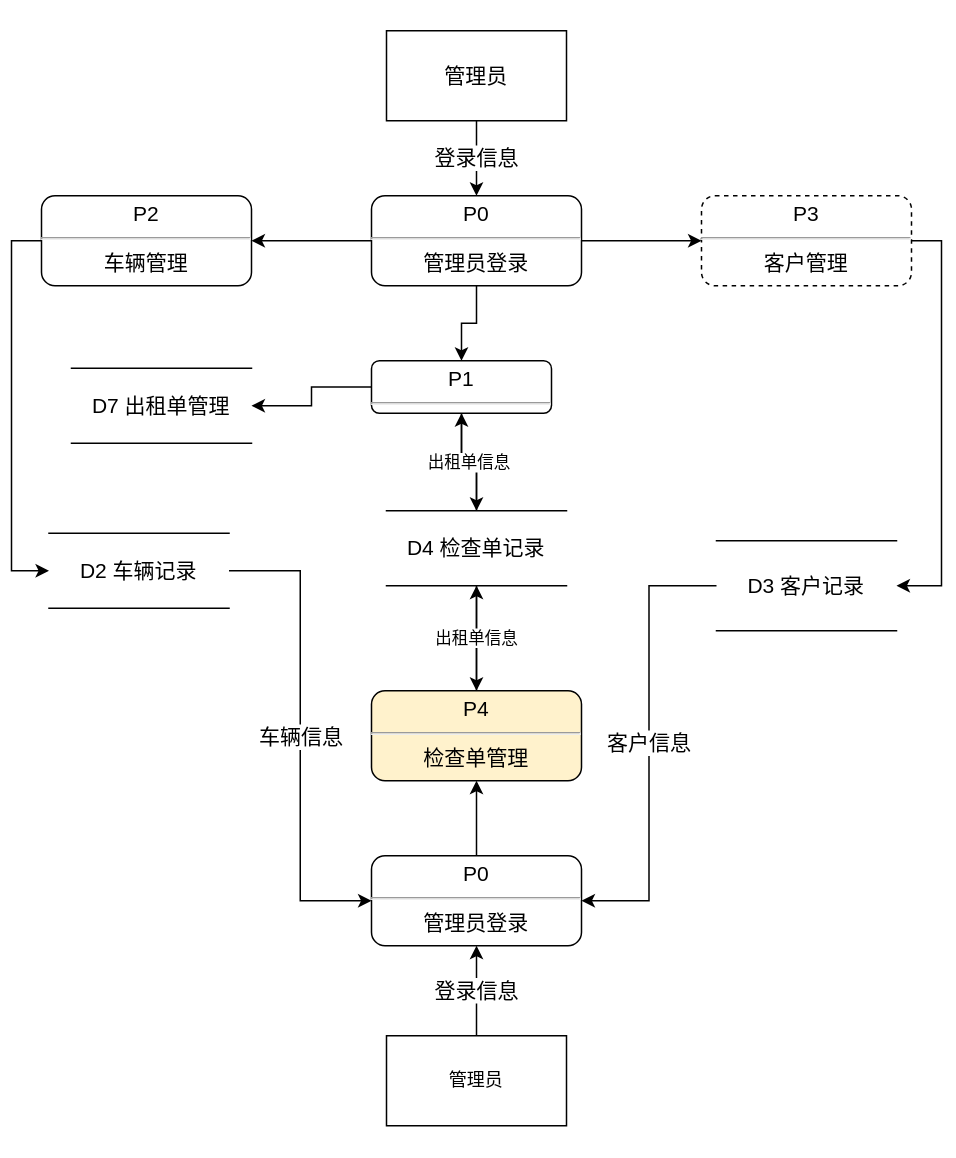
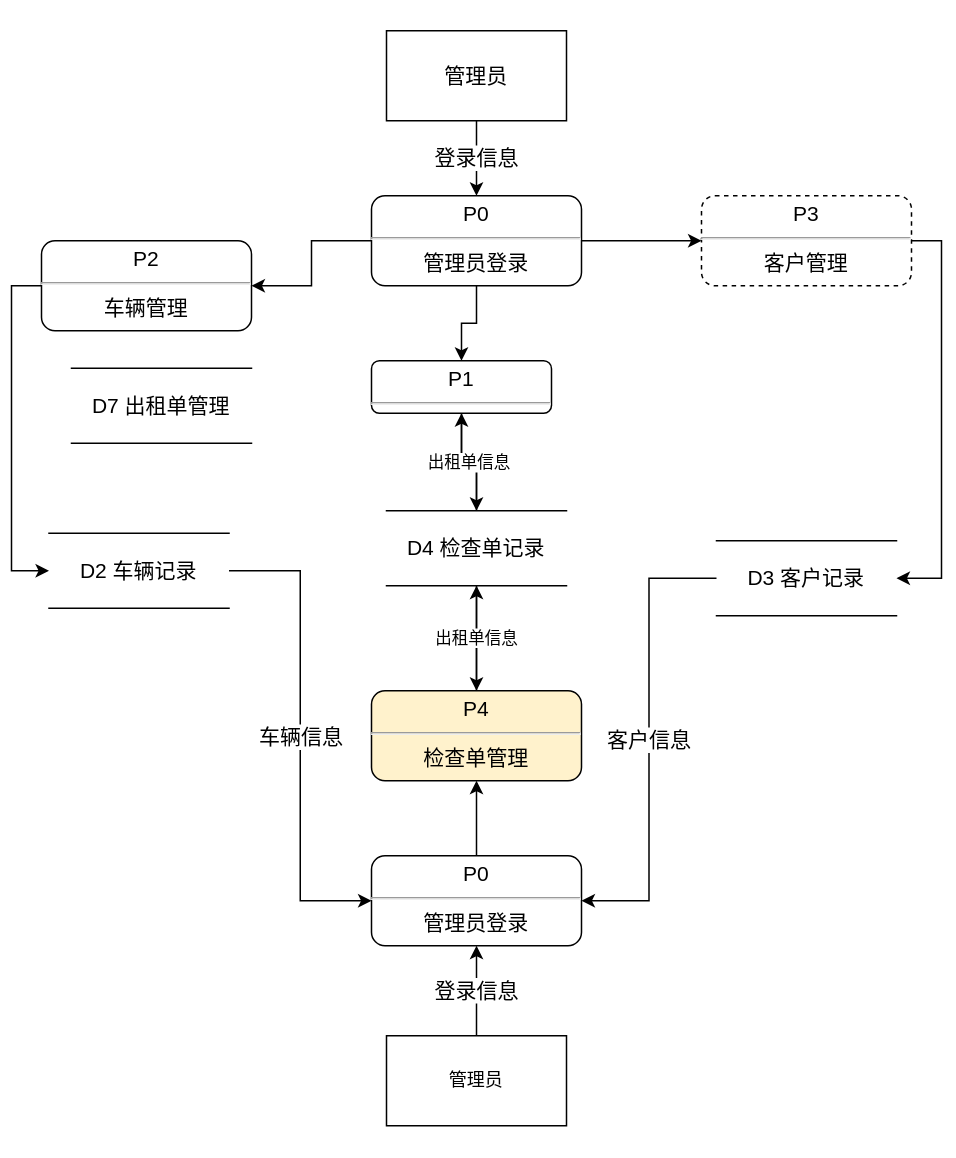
  <mxCell id="0" />
  <mxCell id="1" parent="0" />
  <mxCell id="2" value="登录信息" style="edgeStyle=orthogonalEdgeStyle;rounded=0;orthogonalLoop=1;jettySize=auto;html=1;exitX=0.5;exitY=1;exitDx=0;exitDy=0;entryX=0.5;entryY=0;entryDx=0;entryDy=0;fontSize=14;fontStyle=0" parent="1" source="3" target="7" edge="1"><mxGeometry relative="1" as="geometry" /></mxCell>
  <mxCell id="3" value="管理员" style="rounded=0;whiteSpace=wrap;html=1;fontSize=14;fontStyle=0" parent="1" vertex="1"><mxGeometry x="250" y="20" width="120" height="60" as="geometry" /></mxCell>
  <mxCell id="4" style="edgeStyle=orthogonalEdgeStyle;rounded=0;orthogonalLoop=1;jettySize=auto;html=1;exitX=0.5;exitY=1;exitDx=0;exitDy=0;entryX=0.5;entryY=0;entryDx=0;entryDy=0;fontSize=14;fontStyle=0" parent="1" source="7" target="10" edge="1"><mxGeometry relative="1" as="geometry" /></mxCell>
  <mxCell id="5" style="edgeStyle=orthogonalEdgeStyle;rounded=0;orthogonalLoop=1;jettySize=auto;html=1;exitX=0;exitY=0.5;exitDx=0;exitDy=0;entryX=1;entryY=0.5;entryDx=0;entryDy=0;fontSize=14;fontStyle=0" parent="1" source="7" target="13" edge="1"><mxGeometry relative="1" as="geometry" /></mxCell>
  <mxCell id="6" style="edgeStyle=orthogonalEdgeStyle;rounded=0;orthogonalLoop=1;jettySize=auto;html=1;exitX=1;exitY=0.5;exitDx=0;exitDy=0;entryX=0;entryY=0.5;entryDx=0;entryDy=0;fontSize=14;fontStyle=0" parent="1" source="7" target="21" edge="1"><mxGeometry relative="1" as="geometry" /></mxCell>
  <mxCell id="7" value="&lt;p style=&quot;margin: 4px 0px 0px; font-size: 14px;&quot;&gt;&lt;span style=&quot;font-size: 14px;&quot;&gt;P0&lt;/span&gt;&lt;/p&gt;&lt;hr style=&quot;font-size: 14px;&quot;&gt;&lt;div style=&quot;height: 2px; font-size: 14px;&quot;&gt;管理员登录&lt;/div&gt;" style="verticalAlign=top;align=center;overflow=fill;fontSize=14;fontFamily=Helvetica;html=1;whiteSpace=wrap;fontStyle=0;rounded=1;" parent="1" vertex="1"><mxGeometry x="240" y="130" width="140" height="60" as="geometry" /></mxCell>
- <mxCell id="8" style="edgeStyle=orthogonalEdgeStyle;rounded=0;orthogonalLoop=1;jettySize=auto;html=1;exitX=0;exitY=0.5;exitDx=0;exitDy=0;entryX=1;entryY=0.5;entryDx=0;entryDy=0;fontSize=14;fontStyle=0" parent="1" source="10" target="11" edge="1"><mxGeometry relative="1" as="geometry" /></mxCell>
  <mxCell id="9" style="edgeStyle=orthogonalEdgeStyle;rounded=0;orthogonalLoop=1;jettySize=auto;html=1;exitX=0.5;exitY=1;exitDx=0;exitDy=0;entryX=0.5;entryY=0;entryDx=0;entryDy=0;" parent="1" source="10" target="28" edge="1"><mxGeometry relative="1" as="geometry" /></mxCell>
  <mxCell id="10" value="&lt;p style=&quot;margin: 4px 0px 0px; font-size: 14px;&quot;&gt;&lt;span style=&quot;font-size: 14px;&quot;&gt;P1&lt;/span&gt;&lt;/p&gt;&lt;hr style=&quot;font-size: 14px;&quot;&gt;&lt;div style=&quot;height: 2px; font-size: 14px;&quot;&gt;出租单管理&lt;/div&gt;" style="verticalAlign=top;align=center;overflow=fill;fontSize=14;fontFamily=Helvetica;html=1;whiteSpace=wrap;fontStyle=0;rounded=1;" parent="1" vertex="1"><mxGeometry x="240" y="240" width="120" height="35" as="geometry" /></mxCell>
  <mxCell id="11" value="D7 出租单管理" style="shape=partialRectangle;whiteSpace=wrap;html=1;left=0;right=0;fillColor=none;fontSize=14;fontStyle=0" parent="1" vertex="1"><mxGeometry x="40" y="245" width="120" height="50" as="geometry" /></mxCell>
  <mxCell id="12" style="edgeStyle=orthogonalEdgeStyle;rounded=0;orthogonalLoop=1;jettySize=auto;html=1;exitX=0;exitY=0.5;exitDx=0;exitDy=0;entryX=0;entryY=0.5;entryDx=0;entryDy=0;fontSize=14;fontStyle=0" parent="1" source="13" target="15" edge="1"><mxGeometry relative="1" as="geometry" /></mxCell>
- <mxCell id="13" value="&lt;p style=&quot;margin: 4px 0px 0px; font-size: 14px;&quot;&gt;&lt;span style=&quot;font-size: 14px;&quot;&gt;P2&lt;/span&gt;&lt;/p&gt;&lt;hr style=&quot;font-size: 14px;&quot;&gt;&lt;div style=&quot;height: 2px; font-size: 14px;&quot;&gt;车辆管理&lt;/div&gt;" style="verticalAlign=top;align=center;overflow=fill;fontSize=14;fontFamily=Helvetica;html=1;whiteSpace=wrap;fontStyle=0;rounded=1;" parent="1" vertex="1"><mxGeometry x="20" y="130" width="140" height="60" as="geometry" /></mxCell>
+ <mxCell id="13" value="&lt;p style=&quot;margin: 4px 0px 0px; font-size: 14px;&quot;&gt;&lt;span style=&quot;font-size: 14px;&quot;&gt;P2&lt;/span&gt;&lt;/p&gt;&lt;hr style=&quot;font-size: 14px;&quot;&gt;&lt;div style=&quot;height: 2px; font-size: 14px;&quot;&gt;车辆管理&lt;/div&gt;" style="verticalAlign=top;align=center;overflow=fill;fontSize=14;fontFamily=Helvetica;html=1;whiteSpace=wrap;fontStyle=0;rounded=1;" parent="1" vertex="1"><mxGeometry x="20" y="160" width="140" height="60" as="geometry" /></mxCell>
  <mxCell id="14" value="车辆信息" style="edgeStyle=orthogonalEdgeStyle;rounded=0;orthogonalLoop=1;jettySize=auto;html=1;exitX=1;exitY=0.5;exitDx=0;exitDy=0;entryX=0;entryY=0.5;entryDx=0;entryDy=0;fontSize=14;fontStyle=0" parent="1" source="15" target="17" edge="1"><mxGeometry relative="1" as="geometry" /></mxCell>
  <mxCell id="15" value="D2 车辆记录" style="shape=partialRectangle;whiteSpace=wrap;html=1;left=0;right=0;fillColor=none;fontSize=14;fontStyle=0" parent="1" vertex="1"><mxGeometry x="25" y="355" width="120" height="50" as="geometry" /></mxCell>
  <mxCell id="16" style="edgeStyle=orthogonalEdgeStyle;rounded=0;orthogonalLoop=1;jettySize=auto;html=1;exitX=0.5;exitY=0;exitDx=0;exitDy=0;entryX=0.5;entryY=1;entryDx=0;entryDy=0;" parent="1" source="17" target="25" edge="1"><mxGeometry relative="1" as="geometry" /></mxCell>
  <mxCell id="17" value="&lt;p style=&quot;margin: 4px 0px 0px; font-size: 14px;&quot;&gt;&lt;span style=&quot;font-size: 14px;&quot;&gt;P0&lt;/span&gt;&lt;/p&gt;&lt;hr style=&quot;font-size: 14px;&quot;&gt;&lt;div style=&quot;height: 2px; font-size: 14px;&quot;&gt;管理员登录&lt;/div&gt;" style="verticalAlign=top;align=center;overflow=fill;fontSize=14;fontFamily=Helvetica;html=1;whiteSpace=wrap;fontStyle=0;rounded=1;" parent="1" vertex="1"><mxGeometry x="240" y="570" width="140" height="60" as="geometry" /></mxCell>
  <mxCell id="18" value="登录信息" style="edgeStyle=orthogonalEdgeStyle;rounded=0;orthogonalLoop=1;jettySize=auto;html=1;exitX=0.5;exitY=0;exitDx=0;exitDy=0;entryX=0.5;entryY=1;entryDx=0;entryDy=0;fontSize=14;fontStyle=0" parent="1" source="19" target="17" edge="1"><mxGeometry relative="1" as="geometry" /></mxCell>
  <mxCell id="19" value="管理员" style="rounded=0;whiteSpace=wrap;html=1;" parent="1" vertex="1"><mxGeometry x="250" y="690" width="120" height="60" as="geometry" /></mxCell>
  <mxCell id="20" style="edgeStyle=orthogonalEdgeStyle;rounded=0;orthogonalLoop=1;jettySize=auto;html=1;exitX=1;exitY=0.5;exitDx=0;exitDy=0;entryX=1;entryY=0.5;entryDx=0;entryDy=0;fontSize=14;fontStyle=0" parent="1" source="21" target="23" edge="1"><mxGeometry relative="1" as="geometry" /></mxCell>
  <mxCell id="21" value="&lt;p style=&quot;margin: 4px 0px 0px; font-size: 14px;&quot;&gt;&lt;span style=&quot;font-size: 14px;&quot;&gt;P3&lt;/span&gt;&lt;/p&gt;&lt;hr style=&quot;font-size: 14px;&quot;&gt;&lt;div style=&quot;height: 2px; font-size: 14px;&quot;&gt;客户管理&lt;/div&gt;" style="verticalAlign=top;align=center;overflow=fill;fontSize=14;fontFamily=Helvetica;html=1;whiteSpace=wrap;fontStyle=0;rounded=1;dashed=1;" parent="1" vertex="1"><mxGeometry x="460" y="130" width="140" height="60" as="geometry" /></mxCell>
  <mxCell id="22" value="客户信息" style="edgeStyle=orthogonalEdgeStyle;rounded=0;orthogonalLoop=1;jettySize=auto;html=1;exitX=0;exitY=0.5;exitDx=0;exitDy=0;entryX=1;entryY=0.5;entryDx=0;entryDy=0;fontSize=14;fontStyle=0" parent="1" source="23" target="17" edge="1"><mxGeometry relative="1" as="geometry" /></mxCell>
- <mxCell id="23" value="D3 客户记录" style="shape=partialRectangle;whiteSpace=wrap;html=1;left=0;right=0;fillColor=none;fontSize=14;fontStyle=0" parent="1" vertex="1"><mxGeometry x="470" y="360" width="120" height="60" as="geometry" /></mxCell>
+ <mxCell id="23" value="D3 客户记录" style="shape=partialRectangle;whiteSpace=wrap;html=1;left=0;right=0;fillColor=none;fontSize=14;fontStyle=0" parent="1" vertex="1"><mxGeometry x="470" y="360" width="120" height="50" as="geometry" /></mxCell>
  <mxCell id="24" value="" style="edgeStyle=orthogonalEdgeStyle;rounded=0;orthogonalLoop=1;jettySize=auto;html=1;exitX=0.5;exitY=0;exitDx=0;exitDy=0;entryX=0.5;entryY=1;entryDx=0;entryDy=0;" parent="1" source="25" target="28" edge="1"><mxGeometry relative="1" as="geometry" /></mxCell>
  <mxCell id="25" value="&lt;p style=&quot;margin: 4px 0px 0px; font-size: 14px;&quot;&gt;&lt;span style=&quot;font-size: 14px;&quot;&gt;P4&lt;/span&gt;&lt;/p&gt;&lt;hr style=&quot;font-size: 14px;&quot;&gt;&lt;div style=&quot;height: 2px; font-size: 14px;&quot;&gt;检查单管理&lt;/div&gt;" style="verticalAlign=top;align=center;overflow=fill;fontSize=14;fontFamily=Helvetica;html=1;whiteSpace=wrap;fontStyle=0;rounded=1;fillColor=#fff2cc;" parent="1" vertex="1"><mxGeometry x="240" y="460" width="140" height="60" as="geometry" /></mxCell>
  <mxCell id="26" value="出租单信息" style="edgeStyle=orthogonalEdgeStyle;rounded=0;orthogonalLoop=1;jettySize=auto;html=1;exitX=0.5;exitY=0;exitDx=0;exitDy=0;entryX=0.5;entryY=1;entryDx=0;entryDy=0;" parent="1" source="28" target="10" edge="1"><mxGeometry relative="1" as="geometry" /></mxCell>
  <mxCell id="27" value="出租单信息" style="edgeStyle=orthogonalEdgeStyle;rounded=0;orthogonalLoop=1;jettySize=auto;html=1;exitX=0.5;exitY=1;exitDx=0;exitDy=0;entryX=0.5;entryY=0;entryDx=0;entryDy=0;" edge="1" parent="1" source="28" target="25"><mxGeometry relative="1" as="geometry" /></mxCell>
  <mxCell id="28" value="D4 检查单记录" style="shape=partialRectangle;whiteSpace=wrap;html=1;left=0;right=0;fillColor=none;fontSize=14;fontStyle=0" parent="1" vertex="1"><mxGeometry x="250" y="340" width="120" height="50" as="geometry" /></mxCell>
